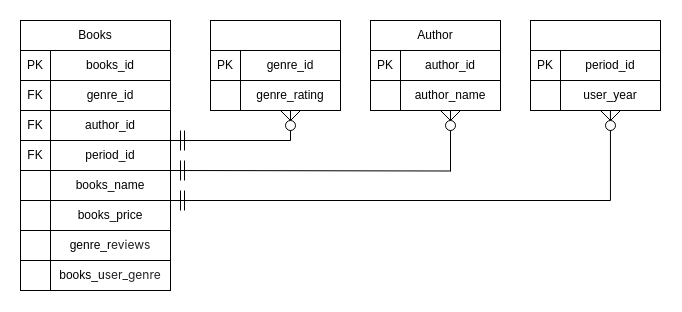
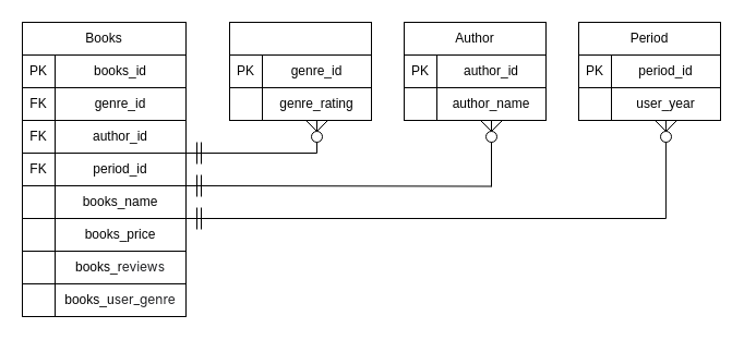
  <mxCell id="0" />
  <mxCell id="1" parent="0" />
  <mxCell id="2" value="" style="rounded=0;whiteSpace=wrap;html=1;" vertex="1" parent="1"><mxGeometry x="20" y="20" width="150" height="270" as="geometry" /></mxCell>
  <mxCell id="3" value="Books" style="text;html=1;strokeColor=default;fillColor=none;align=center;verticalAlign=middle;whiteSpace=wrap;rounded=0;" vertex="1" parent="1"><mxGeometry x="20" y="20" width="150" height="30" as="geometry" /></mxCell>
  <mxCell id="4" value="books_id" style="text;html=1;strokeColor=default;fillColor=none;align=center;verticalAlign=middle;whiteSpace=wrap;rounded=0;" vertex="1" parent="1"><mxGeometry x="50" y="50" width="120" height="30" as="geometry" /></mxCell>
  <mxCell id="5" value="genre_id" style="text;html=1;strokeColor=default;fillColor=none;align=center;verticalAlign=middle;whiteSpace=wrap;rounded=0;" vertex="1" parent="1"><mxGeometry x="50" y="80" width="120" height="30" as="geometry" /></mxCell>
  <mxCell id="6" value="author_id" style="text;html=1;strokeColor=default;fillColor=none;align=center;verticalAlign=middle;whiteSpace=wrap;rounded=0;" vertex="1" parent="1"><mxGeometry x="50" y="110" width="120" height="30" as="geometry" /></mxCell>
  <mxCell id="7" value="period_id" style="text;html=1;strokeColor=default;fillColor=none;align=center;verticalAlign=middle;whiteSpace=wrap;rounded=0;" vertex="1" parent="1"><mxGeometry x="50" y="140" width="120" height="30" as="geometry" /></mxCell>
  <mxCell id="8" style="edgeStyle=orthogonalEdgeStyle;rounded=0;orthogonalLoop=1;jettySize=auto;html=1;exitX=0.25;exitY=0;exitDx=0;exitDy=0;entryX=0.25;entryY=1;entryDx=0;entryDy=0;" edge="1" parent="1" source="9" target="7"><mxGeometry relative="1" as="geometry" /></mxCell>
  <mxCell id="9" value="books_name" style="text;html=1;strokeColor=default;fillColor=none;align=center;verticalAlign=middle;whiteSpace=wrap;rounded=0;" vertex="1" parent="1"><mxGeometry x="50" y="170" width="120" height="30" as="geometry" /></mxCell>
  <mxCell id="10" value="books_price" style="text;html=1;strokeColor=default;fillColor=none;align=center;verticalAlign=middle;whiteSpace=wrap;rounded=0;" vertex="1" parent="1"><mxGeometry x="50" y="200" width="120" height="30" as="geometry" /></mxCell>
- <mxCell id="11" value="genre_r&lt;span style=&quot;color: rgb(32 , 33 , 36) ; font-family: &amp;#34;inter&amp;#34; , sans-serif ; text-align: left ; background-color: rgb(255 , 255 , 255)&quot;&gt;eviews&lt;/span&gt;" style="text;html=1;strokeColor=default;fillColor=none;align=center;verticalAlign=middle;whiteSpace=wrap;rounded=0;" vertex="1" parent="1"><mxGeometry x="50" y="230" width="120" height="30" as="geometry" /></mxCell>
+ <mxCell id="11" value="books_r&lt;span style=&quot;color: rgb(32 , 33 , 36) ; font-family: &amp;#34;inter&amp;#34; , sans-serif ; text-align: left ; background-color: rgb(255 , 255 , 255)&quot;&gt;eviews&lt;/span&gt;" style="text;html=1;strokeColor=default;fillColor=none;align=center;verticalAlign=middle;whiteSpace=wrap;rounded=0;" vertex="1" parent="1"><mxGeometry x="50" y="230" width="120" height="30" as="geometry" /></mxCell>
  <mxCell id="12" value="PK" style="text;html=1;strokeColor=default;fillColor=none;align=center;verticalAlign=middle;whiteSpace=wrap;rounded=0;" vertex="1" parent="1"><mxGeometry x="20" y="50" width="30" height="30" as="geometry" /></mxCell>
  <mxCell id="13" value="FK" style="text;html=1;strokeColor=default;fillColor=none;align=center;verticalAlign=middle;whiteSpace=wrap;rounded=0;" vertex="1" parent="1"><mxGeometry x="20" y="80" width="30" height="30" as="geometry" /></mxCell>
  <mxCell id="14" value="FK" style="text;html=1;strokeColor=default;fillColor=none;align=center;verticalAlign=middle;whiteSpace=wrap;rounded=0;" vertex="1" parent="1"><mxGeometry x="20" y="110" width="30" height="30" as="geometry" /></mxCell>
  <mxCell id="15" value="FK" style="text;html=1;strokeColor=default;fillColor=none;align=center;verticalAlign=middle;whiteSpace=wrap;rounded=0;" vertex="1" parent="1"><mxGeometry x="20" y="140" width="30" height="30" as="geometry" /></mxCell>
  <mxCell id="16" value="" style="text;html=1;strokeColor=default;fillColor=none;align=center;verticalAlign=middle;whiteSpace=wrap;rounded=0;" vertex="1" parent="1"><mxGeometry x="20" y="170" width="30" height="30" as="geometry" /></mxCell>
  <mxCell id="17" value="" style="text;html=1;strokeColor=default;fillColor=none;align=center;verticalAlign=middle;whiteSpace=wrap;rounded=0;" vertex="1" parent="1"><mxGeometry x="20" y="200" width="30" height="30" as="geometry" /></mxCell>
  <mxCell id="18" value="" style="text;html=1;strokeColor=default;fillColor=none;align=center;verticalAlign=middle;whiteSpace=wrap;rounded=0;" vertex="1" parent="1"><mxGeometry x="20" y="230" width="30" height="30" as="geometry" /></mxCell>
  <mxCell id="19" value="" style="rounded=0;whiteSpace=wrap;html=1;strokeColor=default;" vertex="1" parent="1"><mxGeometry x="210" y="20" width="130" height="90" as="geometry" /></mxCell>
  <mxCell id="20" value="genre_id" style="text;html=1;strokeColor=default;fillColor=none;align=center;verticalAlign=middle;whiteSpace=wrap;rounded=0;" vertex="1" parent="1"><mxGeometry x="240" y="50" width="100" height="30" as="geometry" /></mxCell>
  <mxCell id="21" value="PK" style="text;html=1;strokeColor=default;fillColor=none;align=center;verticalAlign=middle;whiteSpace=wrap;rounded=0;" vertex="1" parent="1"><mxGeometry x="210" y="50" width="30" height="30" as="geometry" /></mxCell>
  <mxCell id="22" value="genre_rating" style="text;html=1;strokeColor=default;fillColor=none;align=center;verticalAlign=middle;whiteSpace=wrap;rounded=0;" vertex="1" parent="1"><mxGeometry x="240" y="80" width="100" height="30" as="geometry" /></mxCell>
  <mxCell id="23" value="" style="rounded=0;whiteSpace=wrap;html=1;strokeColor=default;" vertex="1" parent="1"><mxGeometry x="370" y="20" width="130" height="90" as="geometry" /></mxCell>
  <mxCell id="24" value="Author" style="text;html=1;strokeColor=default;fillColor=none;align=center;verticalAlign=middle;whiteSpace=wrap;rounded=0;" vertex="1" parent="1"><mxGeometry x="370" y="20" width="130" height="30" as="geometry" /></mxCell>
  <mxCell id="25" value="author_id" style="text;html=1;strokeColor=default;fillColor=none;align=center;verticalAlign=middle;whiteSpace=wrap;rounded=0;" vertex="1" parent="1"><mxGeometry x="400" y="50" width="100" height="30" as="geometry" /></mxCell>
  <mxCell id="26" value="PK" style="text;html=1;strokeColor=default;fillColor=none;align=center;verticalAlign=middle;whiteSpace=wrap;rounded=0;" vertex="1" parent="1"><mxGeometry x="370" y="50" width="30" height="30" as="geometry" /></mxCell>
  <mxCell id="27" value="author_name" style="text;html=1;strokeColor=default;fillColor=none;align=center;verticalAlign=middle;whiteSpace=wrap;rounded=0;" vertex="1" parent="1"><mxGeometry x="400" y="80" width="100" height="30" as="geometry" /></mxCell>
  <mxCell id="28" value="" style="rounded=0;whiteSpace=wrap;html=1;strokeColor=default;" vertex="1" parent="1"><mxGeometry x="530" y="20" width="130" height="90" as="geometry" /></mxCell>
+ <mxCell id="29" value="Period" style="text;html=1;strokeColor=default;fillColor=none;align=center;verticalAlign=middle;whiteSpace=wrap;rounded=0;" vertex="1" parent="1"><mxGeometry x="530" y="20" width="130" height="30" as="geometry" /></mxCell>
  <mxCell id="30" value="period_id" style="text;html=1;strokeColor=default;fillColor=none;align=center;verticalAlign=middle;whiteSpace=wrap;rounded=0;" vertex="1" parent="1"><mxGeometry x="560" y="50" width="100" height="30" as="geometry" /></mxCell>
  <mxCell id="31" value="PK" style="text;html=1;strokeColor=default;fillColor=none;align=center;verticalAlign=middle;whiteSpace=wrap;rounded=0;" vertex="1" parent="1"><mxGeometry x="530" y="50" width="30" height="30" as="geometry" /></mxCell>
  <mxCell id="32" value="user_year" style="text;html=1;strokeColor=default;fillColor=none;align=center;verticalAlign=middle;whiteSpace=wrap;rounded=0;" vertex="1" parent="1"><mxGeometry x="560" y="80" width="100" height="30" as="geometry" /></mxCell>
  <mxCell id="33" value="" style="endArrow=none;html=1;rounded=0;exitX=1;exitY=0;exitDx=0;exitDy=0;" edge="1" parent="1" source="7"><mxGeometry width="50" height="50" relative="1" as="geometry"><mxPoint x="320" y="230" as="sourcePoint" /><mxPoint x="290" y="140" as="targetPoint" /></mxGeometry></mxCell>
  <mxCell id="34" value="" style="endArrow=none;html=1;rounded=0;entryX=0.5;entryY=1;entryDx=0;entryDy=0;startArrow=none;" edge="1" parent="1" source="37" target="22"><mxGeometry width="50" height="50" relative="1" as="geometry"><mxPoint x="290" y="140" as="sourcePoint" /><mxPoint x="370" y="180" as="targetPoint" /></mxGeometry></mxCell>
  <mxCell id="35" value="" style="endArrow=none;html=1;rounded=0;" edge="1" parent="1"><mxGeometry width="50" height="50" relative="1" as="geometry"><mxPoint x="290" y="120" as="sourcePoint" /><mxPoint x="280" y="110" as="targetPoint" /></mxGeometry></mxCell>
  <mxCell id="36" value="" style="endArrow=none;html=1;rounded=0;" edge="1" parent="1"><mxGeometry width="50" height="50" relative="1" as="geometry"><mxPoint x="290" y="120" as="sourcePoint" /><mxPoint x="300" y="110" as="targetPoint" /></mxGeometry></mxCell>
  <mxCell id="37" value="" style="ellipse;whiteSpace=wrap;html=1;aspect=fixed;strokeColor=default;" vertex="1" parent="1"><mxGeometry x="285" y="120" width="10" height="10" as="geometry" /></mxCell>
  <mxCell id="38" value="" style="endArrow=none;html=1;rounded=0;entryX=0.5;entryY=1;entryDx=0;entryDy=0;" edge="1" parent="1" target="37"><mxGeometry width="50" height="50" relative="1" as="geometry"><mxPoint x="290" y="140" as="sourcePoint" /><mxPoint x="290" y="110" as="targetPoint" /></mxGeometry></mxCell>
  <mxCell id="39" value="" style="endArrow=none;html=1;rounded=0;" edge="1" parent="1"><mxGeometry width="50" height="50" relative="1" as="geometry"><mxPoint x="180" y="130" as="sourcePoint" /><mxPoint x="180" y="150" as="targetPoint" /></mxGeometry></mxCell>
  <mxCell id="40" value="" style="endArrow=none;html=1;rounded=0;" edge="1" parent="1"><mxGeometry width="50" height="50" relative="1" as="geometry"><mxPoint x="184" y="130" as="sourcePoint" /><mxPoint x="184" y="150" as="targetPoint" /></mxGeometry></mxCell>
  <mxCell id="41" value="" style="endArrow=none;html=1;rounded=0;exitX=1;exitY=0.25;exitDx=0;exitDy=0;" edge="1" parent="1"><mxGeometry width="50" height="50" relative="1" as="geometry"><mxPoint x="170" y="170" as="sourcePoint" /><mxPoint x="450" y="170.5" as="targetPoint" /></mxGeometry></mxCell>
  <mxCell id="42" value="" style="endArrow=none;html=1;rounded=0;exitX=1;exitY=0;exitDx=0;exitDy=0;" edge="1" parent="1" source="10"><mxGeometry width="50" height="50" relative="1" as="geometry"><mxPoint x="340" y="130" as="sourcePoint" /><mxPoint x="610" y="200" as="targetPoint" /></mxGeometry></mxCell>
  <mxCell id="43" value="" style="endArrow=none;html=1;rounded=0;entryX=0.5;entryY=1;entryDx=0;entryDy=0;" edge="1" parent="1"><mxGeometry width="50" height="50" relative="1" as="geometry"><mxPoint x="609.94" y="200" as="sourcePoint" /><mxPoint x="609.94" y="110" as="targetPoint" /></mxGeometry></mxCell>
  <mxCell id="44" value="" style="endArrow=none;html=1;rounded=0;entryX=0.5;entryY=1;entryDx=0;entryDy=0;" edge="1" parent="1" target="27"><mxGeometry width="50" height="50" relative="1" as="geometry"><mxPoint x="450" y="171" as="sourcePoint" /><mxPoint x="450" y="121" as="targetPoint" /></mxGeometry></mxCell>
  <mxCell id="45" value="" style="endArrow=none;html=1;rounded=0;" edge="1" parent="1"><mxGeometry width="50" height="50" relative="1" as="geometry"><mxPoint x="450" y="120" as="sourcePoint" /><mxPoint x="440" y="110" as="targetPoint" /></mxGeometry></mxCell>
  <mxCell id="46" value="" style="endArrow=none;html=1;rounded=0;" edge="1" parent="1"><mxGeometry width="50" height="50" relative="1" as="geometry"><mxPoint x="450" y="120" as="sourcePoint" /><mxPoint x="460" y="110" as="targetPoint" /></mxGeometry></mxCell>
  <mxCell id="47" value="" style="ellipse;whiteSpace=wrap;html=1;aspect=fixed;strokeColor=default;" vertex="1" parent="1"><mxGeometry x="445" y="120" width="10" height="10" as="geometry" /></mxCell>
  <mxCell id="48" value="" style="endArrow=none;html=1;rounded=0;" edge="1" parent="1"><mxGeometry width="50" height="50" relative="1" as="geometry"><mxPoint x="610" y="120" as="sourcePoint" /><mxPoint x="600" y="110" as="targetPoint" /></mxGeometry></mxCell>
  <mxCell id="49" value="" style="endArrow=none;html=1;rounded=0;" edge="1" parent="1"><mxGeometry width="50" height="50" relative="1" as="geometry"><mxPoint x="610" y="120" as="sourcePoint" /><mxPoint x="620" y="110" as="targetPoint" /></mxGeometry></mxCell>
  <mxCell id="50" value="" style="ellipse;whiteSpace=wrap;html=1;aspect=fixed;strokeColor=default;" vertex="1" parent="1"><mxGeometry x="605" y="120" width="10" height="10" as="geometry" /></mxCell>
  <mxCell id="51" value="" style="endArrow=none;html=1;rounded=0;" edge="1" parent="1"><mxGeometry width="50" height="50" relative="1" as="geometry"><mxPoint x="180" y="160" as="sourcePoint" /><mxPoint x="180" y="180" as="targetPoint" /></mxGeometry></mxCell>
  <mxCell id="52" value="" style="endArrow=none;html=1;rounded=0;" edge="1" parent="1"><mxGeometry width="50" height="50" relative="1" as="geometry"><mxPoint x="184" y="160" as="sourcePoint" /><mxPoint x="184" y="180" as="targetPoint" /></mxGeometry></mxCell>
  <mxCell id="53" value="" style="endArrow=none;html=1;rounded=0;" edge="1" parent="1"><mxGeometry width="50" height="50" relative="1" as="geometry"><mxPoint x="180" y="190" as="sourcePoint" /><mxPoint x="180" y="210" as="targetPoint" /></mxGeometry></mxCell>
  <mxCell id="54" value="" style="endArrow=none;html=1;rounded=0;" edge="1" parent="1"><mxGeometry width="50" height="50" relative="1" as="geometry"><mxPoint x="184" y="190" as="sourcePoint" /><mxPoint x="184" y="210" as="targetPoint" /></mxGeometry></mxCell>
  <mxCell id="55" value="books_u&lt;span style=&quot;color: rgb(32 , 33 , 36) ; font-family: &amp;#34;inter&amp;#34; , sans-serif ; text-align: left ; background-color: rgb(255 , 255 , 255)&quot;&gt;ser_genre&lt;/span&gt;" style="text;html=1;strokeColor=default;fillColor=none;align=center;verticalAlign=middle;whiteSpace=wrap;rounded=0;" vertex="1" parent="1"><mxGeometry x="50" y="260" width="120" height="30" as="geometry" /></mxCell>
